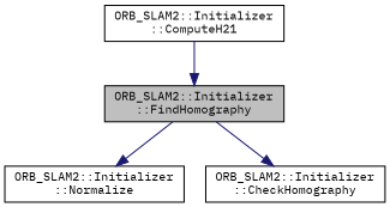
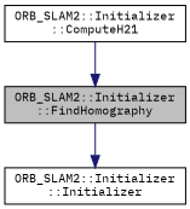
  digraph {
    fontname="IBM Plex Mono"
    rankdir=TB
    node [color=black fillcolor=white fontname="IBM Plex Mono" fontsize=10 shape=record style=filled]
    edge [color=midnightblue fontname="IBM Plex Mono" fontsize=10 labelfontname=Helvetica labelfontsize=10 style=solid]
    n1 [fillcolor=grey75 fontcolor=black height=0.2 label="ORB_SLAM2::Initializer\l::FindHomography" width=0.4]
-   n2 [height=0.2 label="ORB_SLAM2::Initializer\l::Normalize" width=0.4]
-   n3 [height=0.2 label="ORB_SLAM2::Initializer\l::CheckHomography" width=0.4]
+   n2 [height=0.2 label="ORB_SLAM2::Initializer\l::Initializer" width=0.4]
    n4 [height=0.2 label="ORB_SLAM2::Initializer\l::ComputeH21" width=0.4]
    n1 -> n2
-   n1 -> n3
    n4 -> n1
  }
